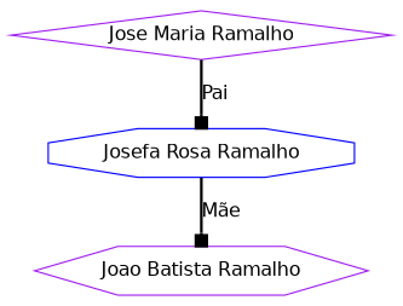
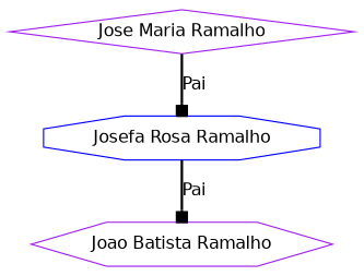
  digraph {
    fontname="DejaVu Sans"
    node [color=purple fontname="DejaVu Sans"]
    edge [arrowhead=box fontname="DejaVu Sans" style=bold]
    "Jose Maria Ramalho" [shape=diamond]
    "Josefa Rosa Ramalho" [color=blue shape=octagon]
    "Joao Batista Ramalho" [shape=hexagon]
    "Jose Maria Ramalho" -> "Josefa Rosa Ramalho" [label=Pai]
-   "Josefa Rosa Ramalho" -> "Joao Batista Ramalho" [label="Mãe"]
+   "Josefa Rosa Ramalho" -> "Joao Batista Ramalho" [label=Pai]
  }
